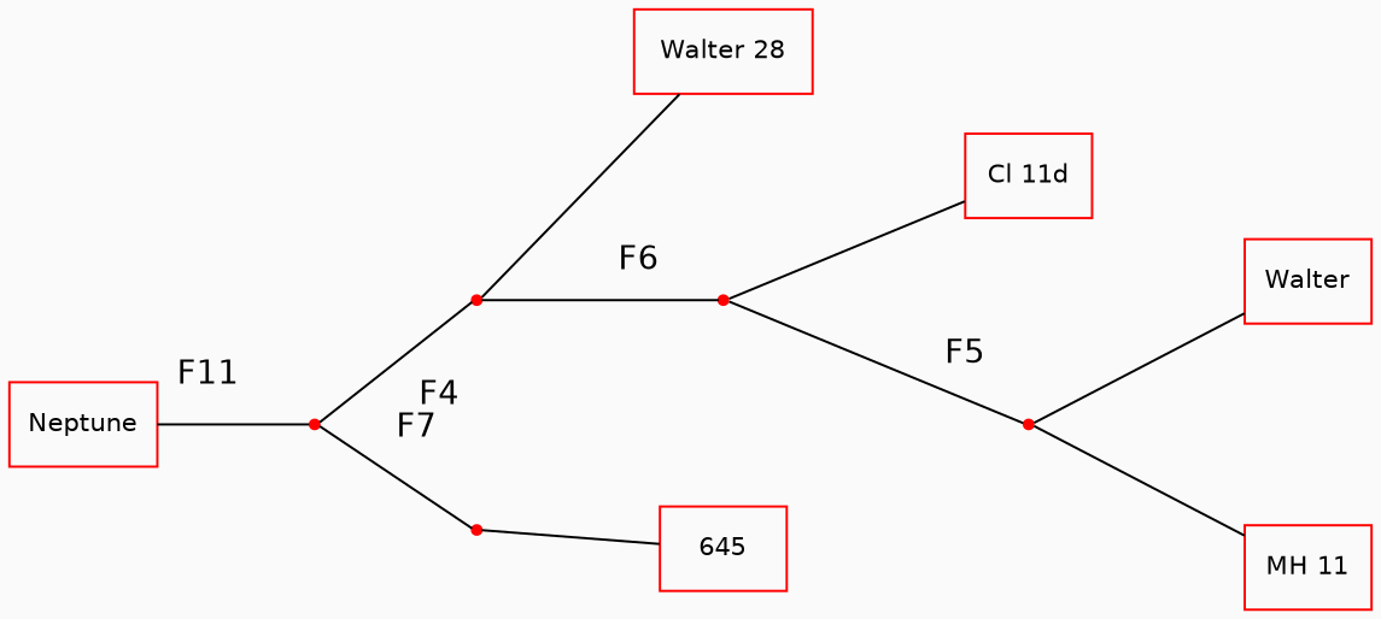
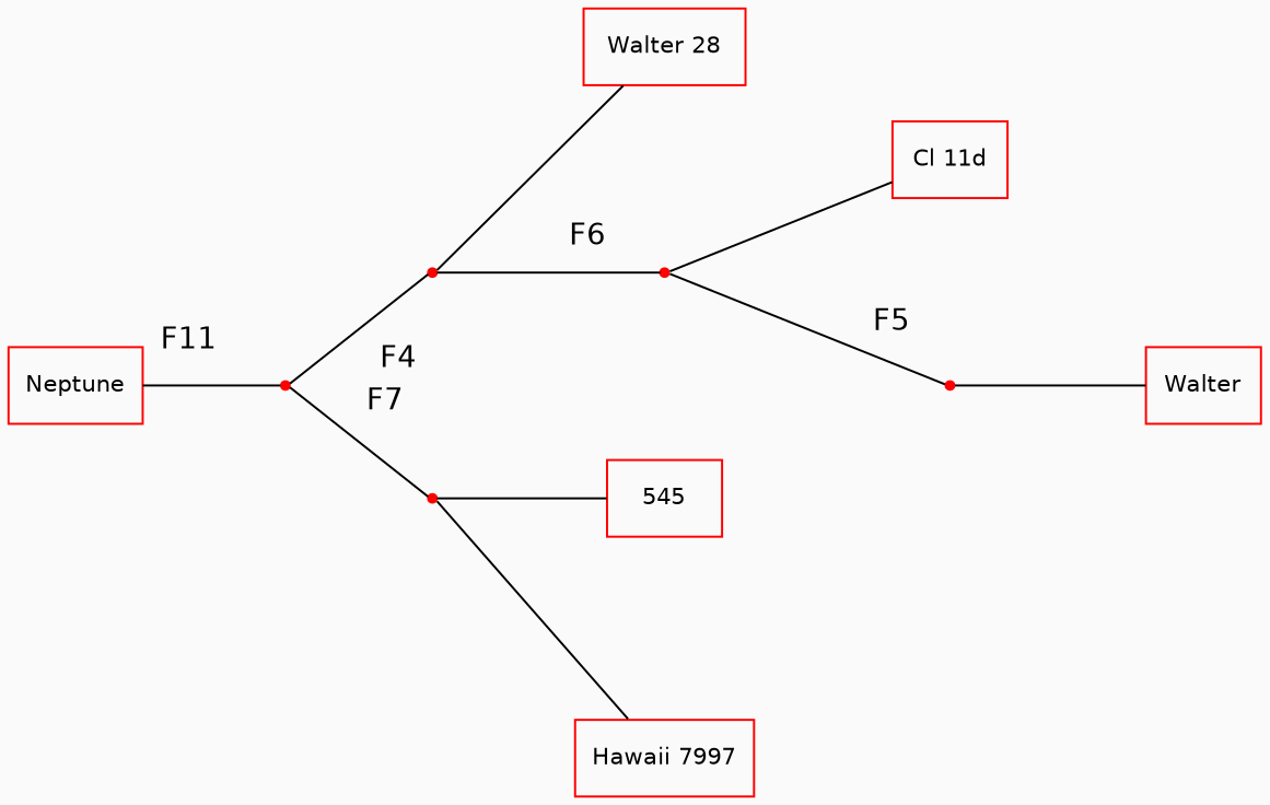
  graph {
    bgcolor="#FAFAFA"
    fontname="DejaVu Sans"
    nodesep=1.2
    rankdir=LR
    ranksep=.9
    node [color=red fontname="DejaVu Sans" fontsize=11 onmouseout="htm()" onmouseover="stm(Text[14],Style[12])" shape=box]
    edge [fontname="DejaVu Sans"]
    Neptune [height=0.5 width=0.80556]
    "Neptune F11 Joint" [height=0.055556 shape=point width=0.055556 onmouseout="" onmouseover=""]
    "Neptune F4 Joint" [height=0.055556 shape=point width=0.055556 onmouseout="" onmouseover=""]
    "Neptune F7 Joint" [height=0.055556 shape=point width=0.055556 onmouseout="" onmouseover=""]
-   645 [height=0.5 width=0.75]
+   645 [height=0.5 width=0.75 label=545]
+   "Hawaii 7997" [height=0.5 width=1.0556]
    n7 [height=0.5 label="Walter 28" width=1.0556]
    "Cl 11d" [height=0.5 width=0.75]
    Walter [height=0.5 width=0.75]
-   "MH 11" [height=0.5 width=0.75]
    "Neptune F6 Joint" [height=0.055556 shape=point width=0.055556 onmouseout="" onmouseover=""]
    "Neptune F5 Joint" [height=0.055556 shape=point width=0.055556 onmouseout="" onmouseover=""]
    Neptune -- "Neptune F11 Joint" [headlabel=" F11" labeldistance=5]
    "Neptune F11 Joint" -- "Neptune F4 Joint" [labeldistance=5 taillabel=" F4"]
    "Neptune F11 Joint" -- "Neptune F7 Joint" [headlabel=" F7" labeldistance=5]
    "Neptune F4 Joint" -- n7
    "Neptune F4 Joint" -- "Neptune F6 Joint" [headlabel=" F6" labeldistance=4]
    "Neptune F7 Joint" -- 645
+   "Neptune F7 Joint" -- "Hawaii 7997"
    "Neptune F6 Joint" -- "Cl 11d"
    "Neptune F6 Joint" -- "Neptune F5 Joint" [headlabel=" F5" labeldistance=4]
    "Neptune F5 Joint" -- Walter
-   "Neptune F5 Joint" -- "MH 11"
  }
